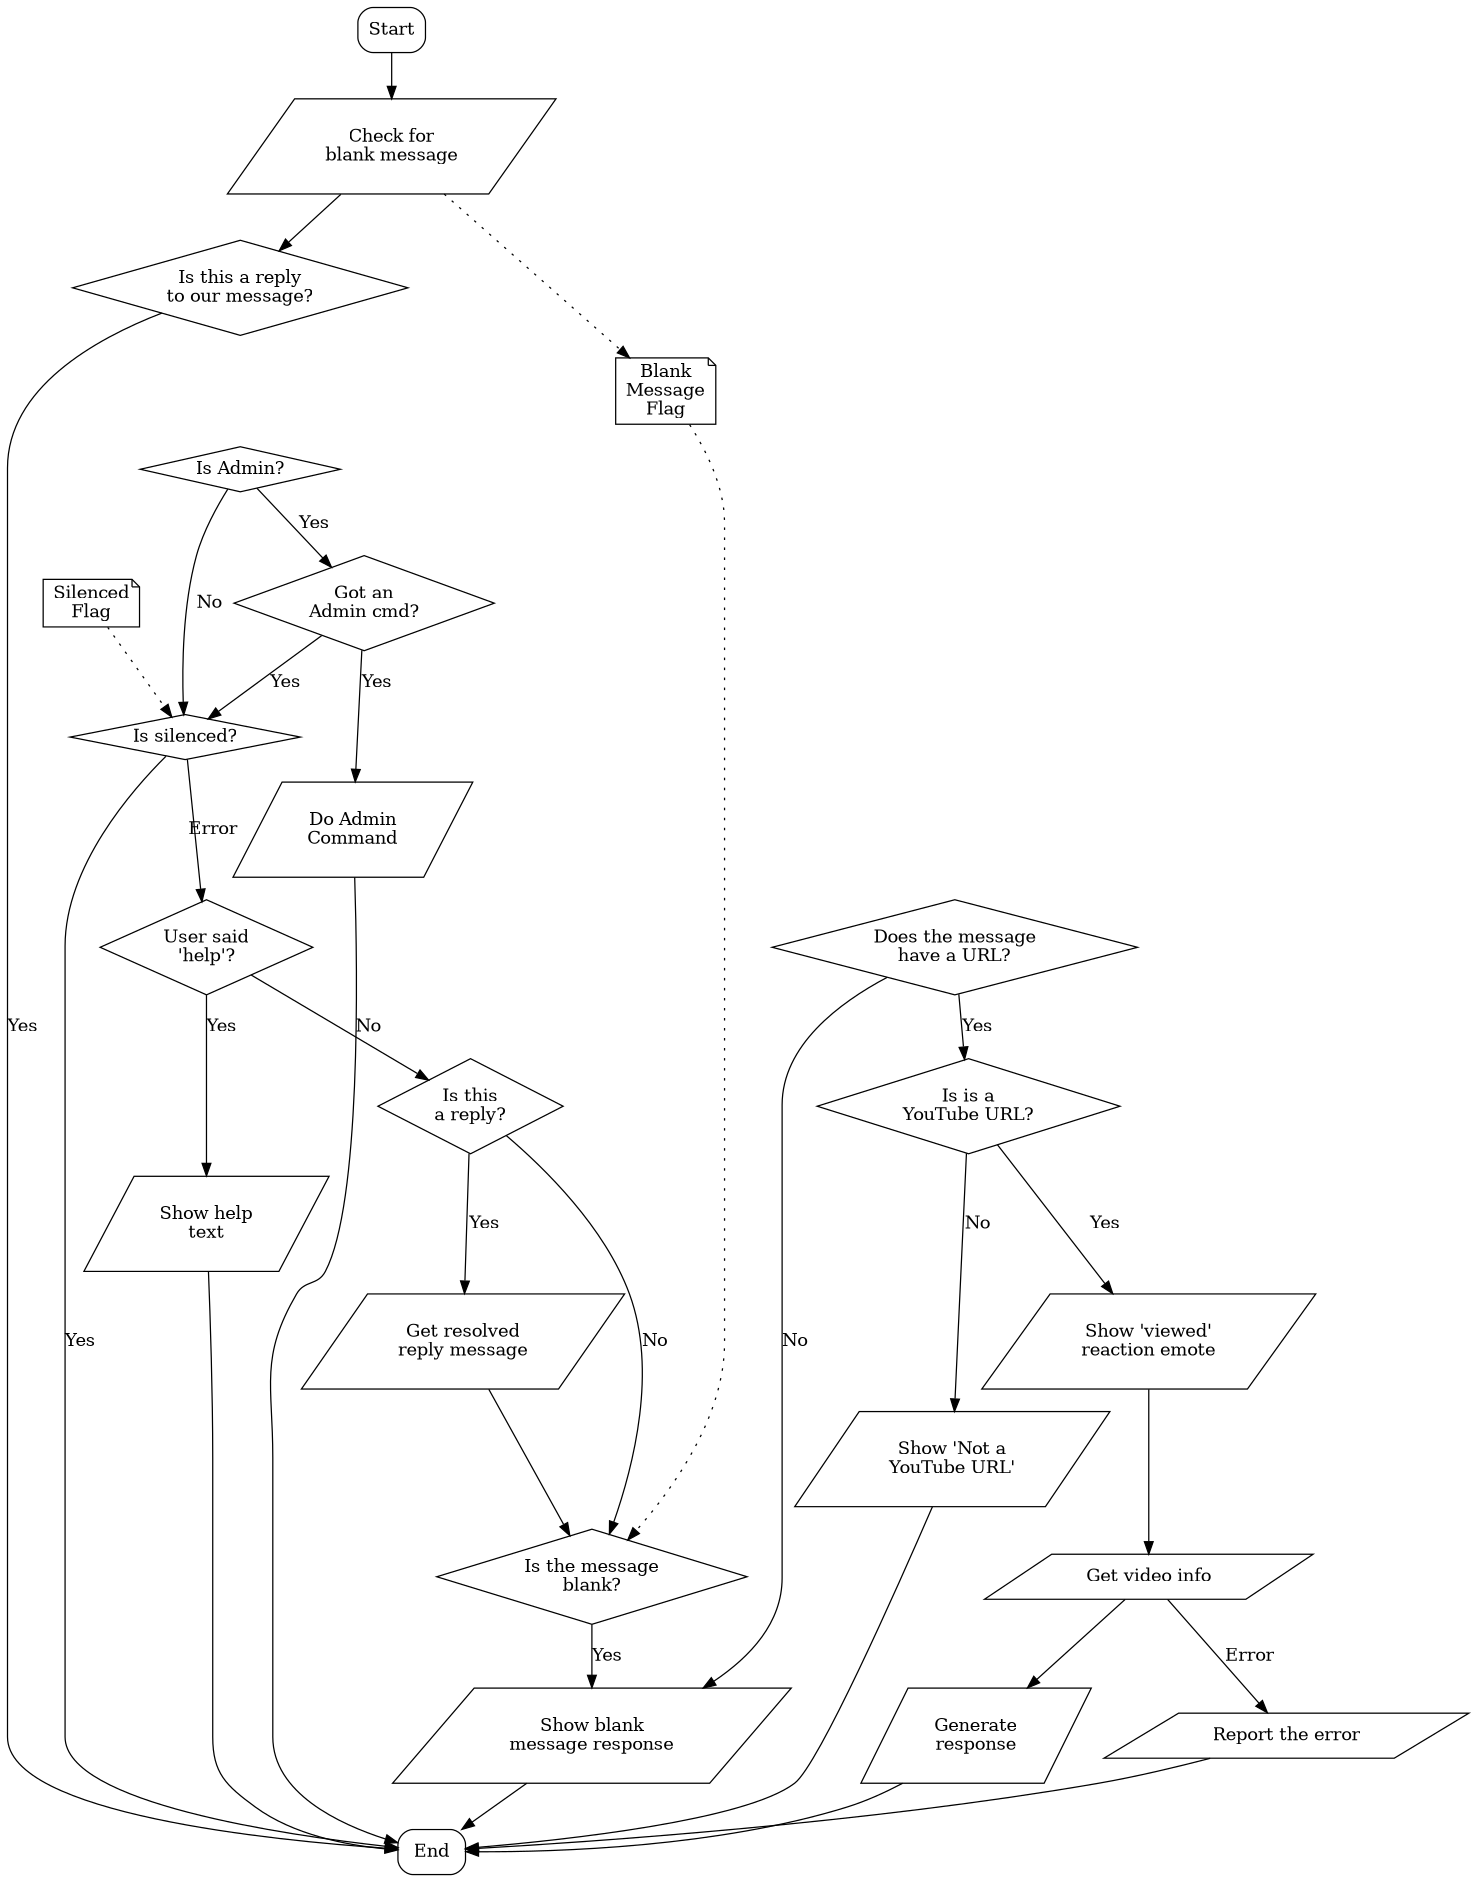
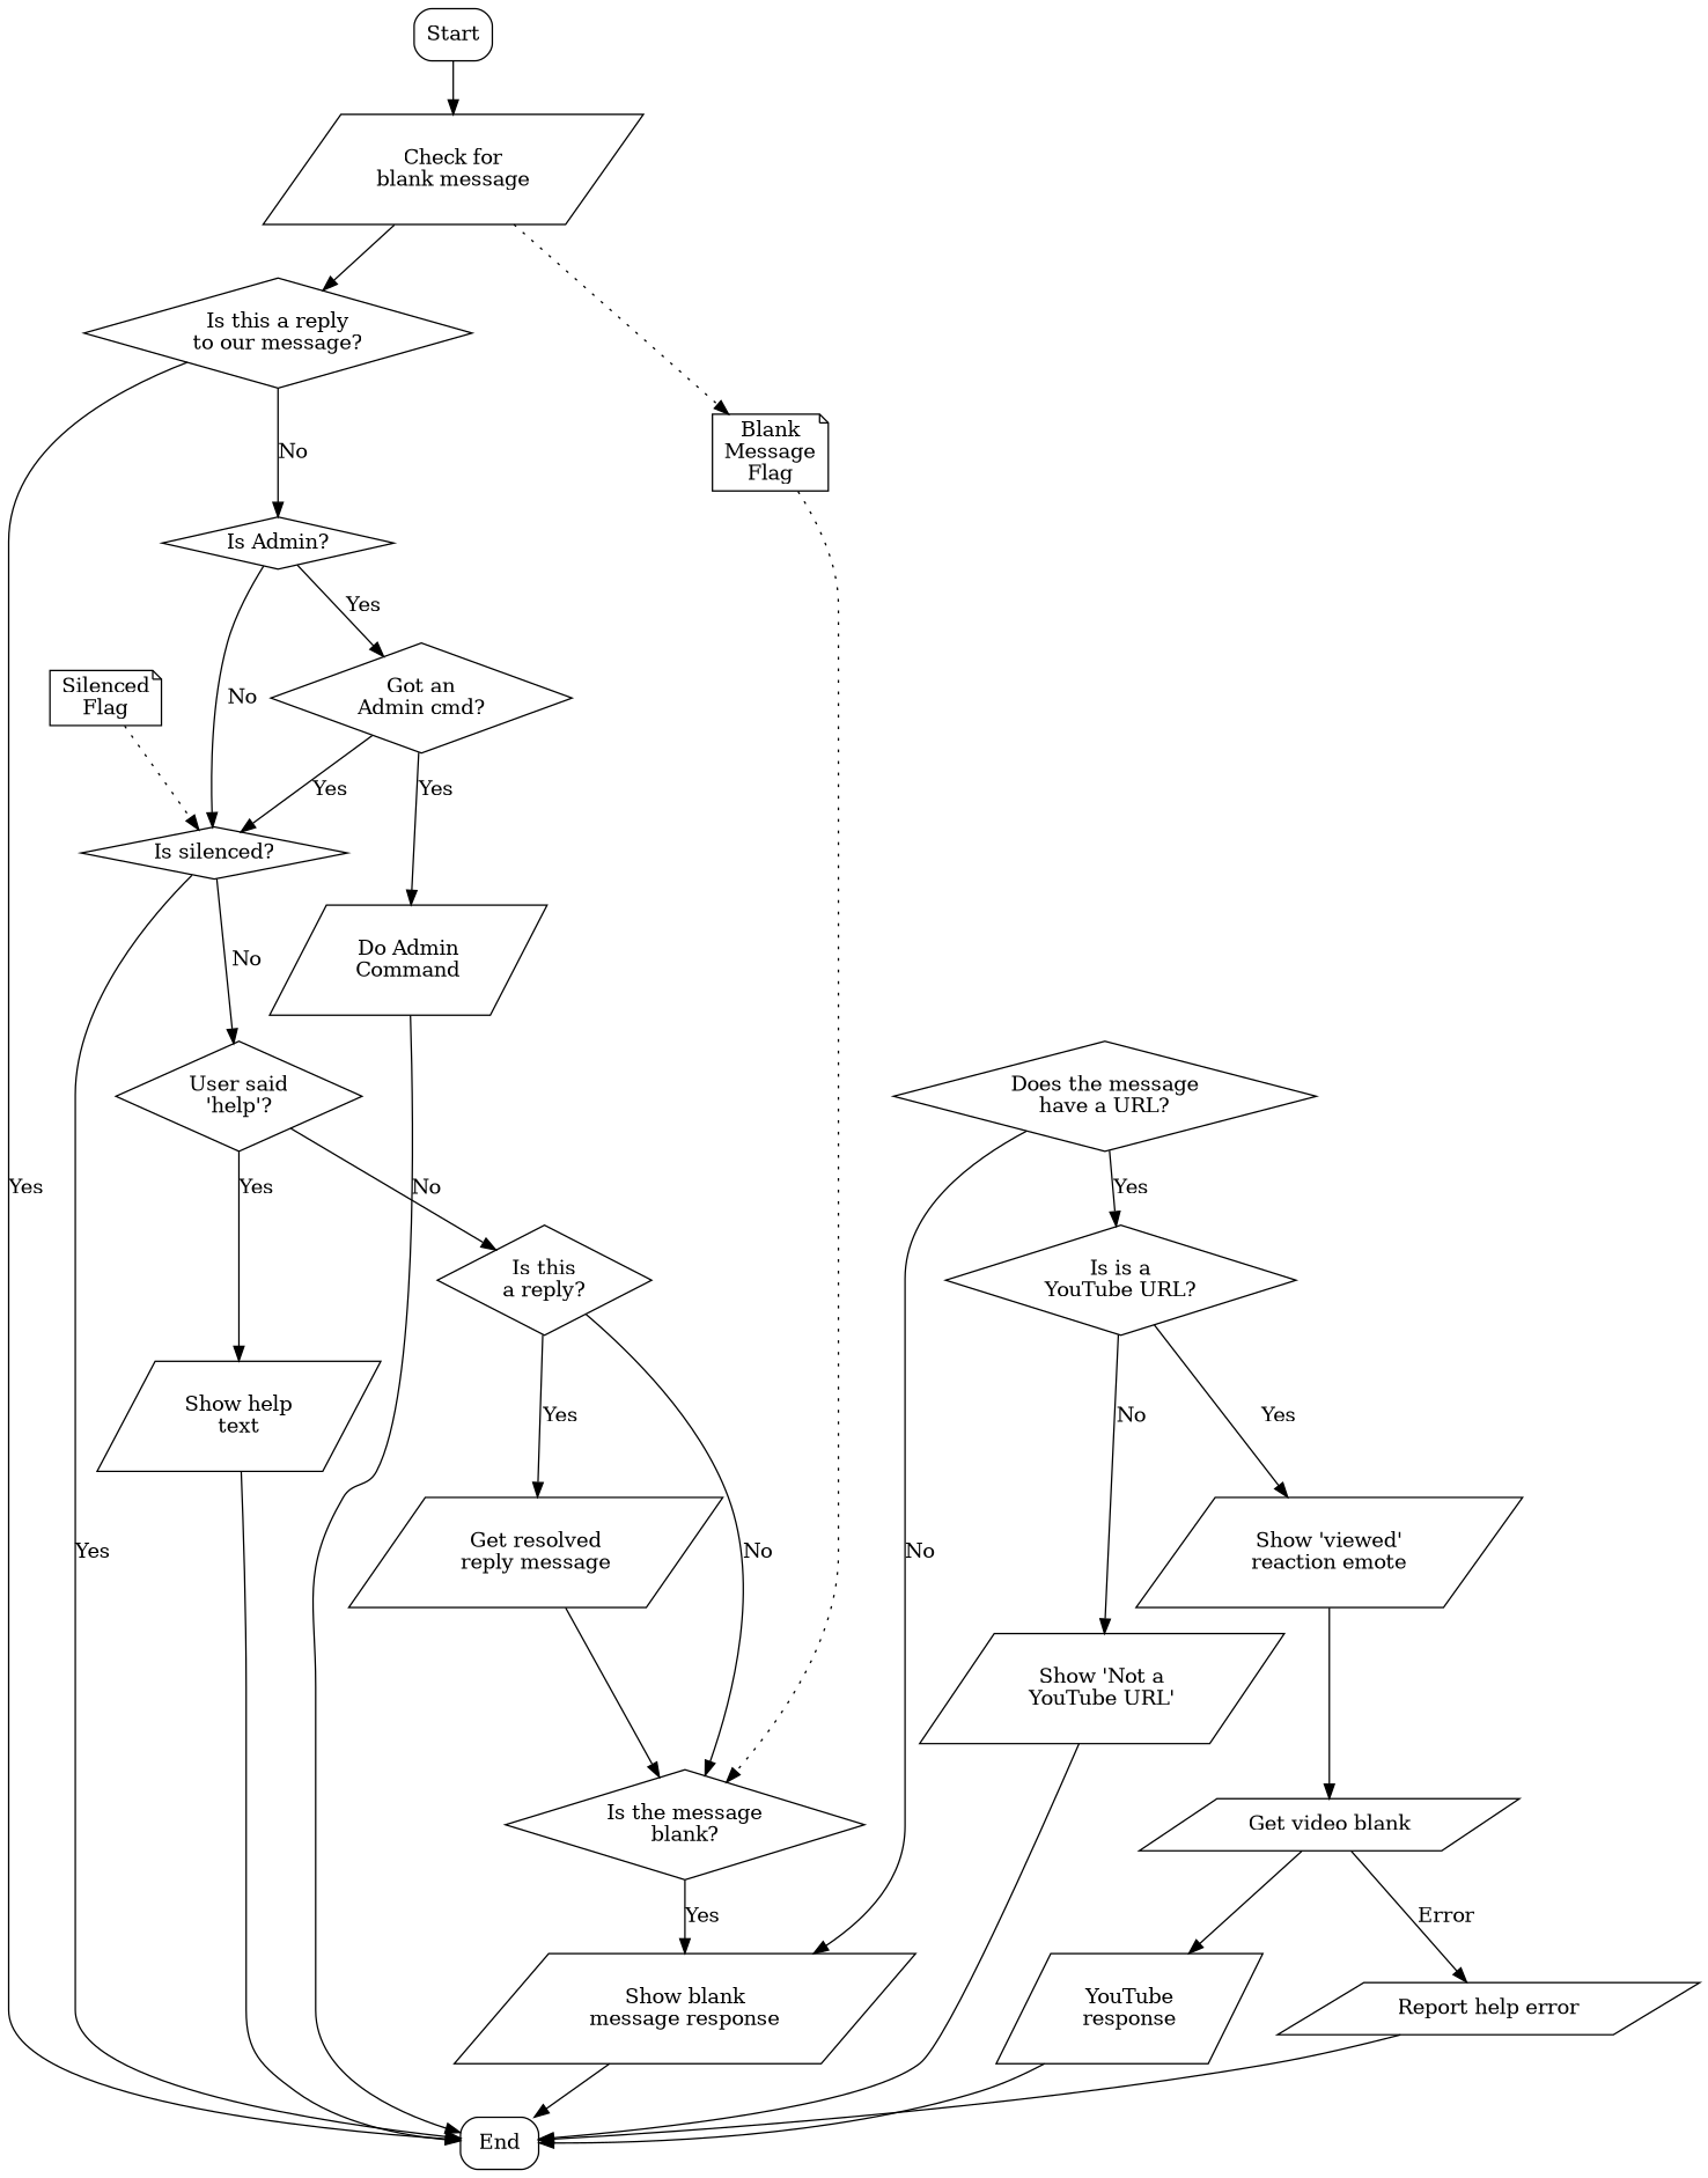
  digraph {
    node [shape=parallelogram]
    n1 [label="Silenced\nFlag" shape=note]
    n2 [label="Is silenced?" shape=diamond]
    n3 [label="Blank\nMessage\nFlag" shape=note]
    n4 [label="Is the message\nblank?" shape=diamond]
    Start [shape=box style=rounded]
    n6 [label="Check for\nblank message"]
    n7 [label="Is this a reply\nto our message?" shape=diamond]
    n8 [label="Is Admin?" shape=diamond]
    n9 [label="Got an\nAdmin cmd?" shape=diamond]
    n10 [label="Do Admin\nCommand"]
    n11 [label="User said\n'help'?" shape=diamond]
    n12 [label="Show help\ntext"]
    n13 [label="Is this\na reply?" shape=diamond]
    n14 [label="Get resolved\nreply message"]
    n15 [label="Show blank\nmessage response"]
    n16 [label="Does the message\nhave a URL?" shape=diamond]
    n17 [label="Is is a\nYouTube URL?" shape=diamond]
    n18 [label="Show 'Not a\nYouTube URL'"]
    n19 [label="Show 'viewed'\nreaction emote"]
-   n20 [label="Get video info"]
-   n21 [label="Report the error"]
+   n20 [label="Get video blank"]
+   n21 [label="Report help error"]
    End [shape=box style=rounded]
-   n23 [label="Generate\nresponse"]
+   n23 [label="YouTube\nresponse"]
    subgraph sub_1 {
      color=lightgray
      label="Command Parse Stage"
      style=filled
      n1
      n2
      n3
      n4
      Start
      n6
      n7
      n8
      n9
      n10
      n11
      n12
      n13
      n14
      n15
    }
    subgraph sub_2 {
      color=darkgray
      label="URL/Video Parse Stage"
      style=filled
      n4
      n15
      n16
      n17
      n18
      n19
      n20
      n21
    }
    n1 -> n2 [style=dotted]
-   n2 -> n11 [label=Error]
+   n2 -> n11 [label=No]
    n2 -> End [label=Yes]
    n3 -> n4 [style=dotted]
    n4 -> n15 [label=Yes]
    Start -> n6
    n6 -> n3 [style=dotted]
    n6 -> n7
+   n7 -> n8 [label=No]
    n7 -> End [label=Yes]
    n8 -> n2 [label=No]
    n8 -> n9 [label=Yes]
    n9 -> n2 [label=Yes]
    n9 -> n10 [label=Yes]
    n10 -> End
    n11 -> n12 [label=Yes]
    n11 -> n13 [label=No]
    n12 -> End
    n13 -> n4 [label=No]
    n13 -> n14 [label=Yes]
    n14 -> n4
    n15 -> End
    n16 -> n15 [label=No]
    n16 -> n17 [label=Yes]
    n17 -> n18 [label=No]
    n17 -> n19 [label=Yes]
    n18 -> End
    n19 -> n20
    n20 -> n21 [label=Error]
    n20 -> n23
    n21 -> End
    n23 -> End
  }
